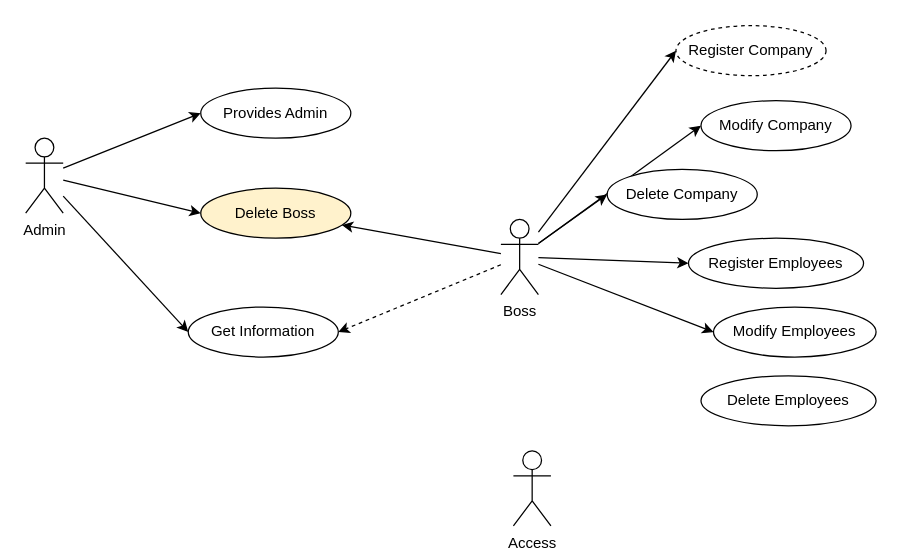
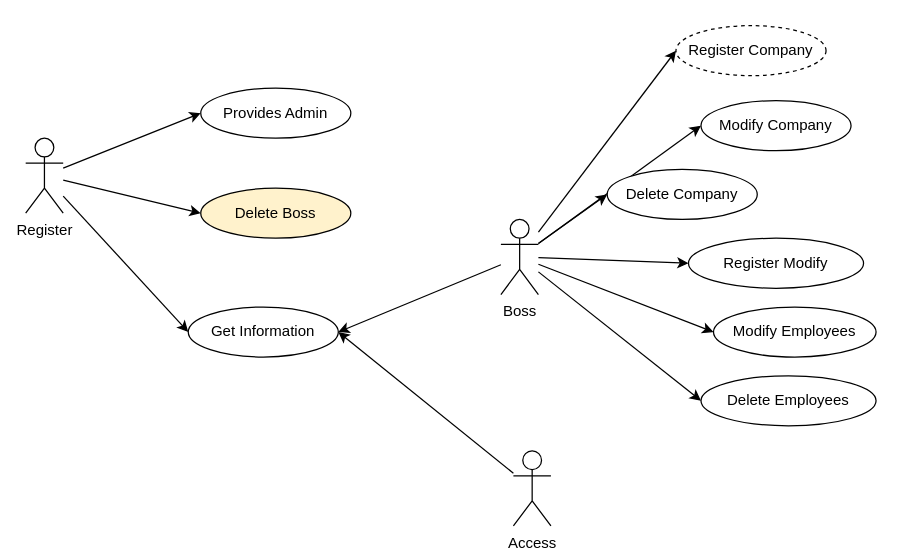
  <mxCell id="0" />
  <mxCell id="1" parent="0" />
  <mxCell id="2" style="edgeStyle=none;html=1;entryX=0;entryY=0.5;entryDx=0;entryDy=0;" parent="1" source="5" target="8" edge="1"><mxGeometry relative="1" as="geometry" /></mxCell>
  <mxCell id="3" style="edgeStyle=none;html=1;entryX=0;entryY=0.5;entryDx=0;entryDy=0;" parent="1" source="5" target="18" edge="1"><mxGeometry relative="1" as="geometry" /></mxCell>
  <mxCell id="4" style="edgeStyle=none;html=1;entryX=0;entryY=0.5;entryDx=0;entryDy=0;" parent="1" source="5" target="19" edge="1"><mxGeometry relative="1" as="geometry"><mxPoint x="160" y="220" as="targetPoint" /></mxGeometry></mxCell>
- <mxCell id="5" value="Admin" style="shape=umlActor;verticalLabelPosition=bottom;verticalAlign=top;html=1;" parent="1" vertex="1"><mxGeometry x="20" y="110" width="30" height="60" as="geometry" /></mxCell>
+ <mxCell id="5" value="Register" style="shape=umlActor;verticalLabelPosition=bottom;verticalAlign=top;html=1;" parent="1" vertex="1"><mxGeometry x="20" y="110" width="30" height="60" as="geometry" /></mxCell>
+ <mxCell id="6" style="edgeStyle=none;html=1;entryX=1;entryY=0.5;entryDx=0;entryDy=0;" parent="1" source="7" target="18" edge="1"><mxGeometry relative="1" as="geometry" /></mxCell>
  <mxCell id="7" value="Access" style="shape=umlActor;verticalLabelPosition=bottom;verticalAlign=top;html=1;" parent="1" vertex="1"><mxGeometry x="410" y="360" width="30" height="60" as="geometry" /></mxCell>
  <mxCell id="8" value="Provides Admin" style="ellipse;whiteSpace=wrap;html=1;" parent="1" vertex="1"><mxGeometry x="160" y="70" width="120" height="40" as="geometry" /></mxCell>
- <mxCell id="9" style="edgeStyle=none;html=1;entryX=1;entryY=0.5;entryDx=0;entryDy=0;dashed=1;" parent="1" source="16" target="18" edge="1"><mxGeometry relative="1" as="geometry" /></mxCell>
+ <mxCell id="9" style="edgeStyle=none;html=1;entryX=1;entryY=0.5;entryDx=0;entryDy=0;" parent="1" source="16" target="18" edge="1"><mxGeometry relative="1" as="geometry" /></mxCell>
  <mxCell id="10" style="edgeStyle=none;html=1;entryX=0;entryY=0.5;entryDx=0;entryDy=0;" parent="1" source="16" target="17" edge="1"><mxGeometry relative="1" as="geometry" /></mxCell>
  <mxCell id="11" style="edgeStyle=none;html=1;entryX=0;entryY=0.5;entryDx=0;entryDy=0;" parent="1" source="16" target="20" edge="1"><mxGeometry relative="1" as="geometry" /></mxCell>
- <mxCell id="12" style="edgeStyle=none;html=1;" parent="1" source="16" target="19" edge="1"><mxGeometry relative="1" as="geometry" /></mxCell>
+ <mxCell id="12" style="edgeStyle=none;html=1;entryX=0;entryY=0.5;entryDx=0;entryDy=0;" parent="1" source="16" target="24" edge="1"><mxGeometry relative="1" as="geometry" /></mxCell>
  <mxCell id="13" style="edgeStyle=none;html=1;entryX=0;entryY=0.5;entryDx=0;entryDy=0;" parent="1" source="16" target="23" edge="1"><mxGeometry relative="1" as="geometry" /></mxCell>
  <mxCell id="14" style="edgeStyle=none;html=1;entryX=0;entryY=0.5;entryDx=0;entryDy=0;" parent="1" source="16" target="22" edge="1"><mxGeometry relative="1" as="geometry" /></mxCell>
  <mxCell id="15" style="edgeStyle=none;html=1;entryX=0;entryY=0.5;entryDx=0;entryDy=0;" parent="1" source="16" target="21" edge="1"><mxGeometry relative="1" as="geometry" /></mxCell>
  <mxCell id="16" value="Boss" style="shape=umlActor;verticalLabelPosition=bottom;verticalAlign=top;html=1;" parent="1" vertex="1"><mxGeometry x="400" y="175" width="30" height="60" as="geometry" /></mxCell>
  <mxCell id="17" value="Register Company" style="ellipse;whiteSpace=wrap;html=1;dashed=1;" parent="1" vertex="1"><mxGeometry x="540" y="20" width="120" height="40" as="geometry" /></mxCell>
  <mxCell id="18" value="Get Information" style="ellipse;whiteSpace=wrap;html=1;" parent="1" vertex="1"><mxGeometry x="150" y="245" width="120" height="40" as="geometry" /></mxCell>
  <mxCell id="19" value="Delete Boss" style="ellipse;whiteSpace=wrap;html=1;fillColor=#fff2cc;" parent="1" vertex="1"><mxGeometry x="160" y="150" width="120" height="40" as="geometry" /></mxCell>
- <mxCell id="20" value="Register Employees" style="ellipse;whiteSpace=wrap;html=1;" parent="1" vertex="1"><mxGeometry x="550" y="190" width="140" height="40" as="geometry" /></mxCell>
+ <mxCell id="20" value="Register Modify" style="ellipse;whiteSpace=wrap;html=1;" parent="1" vertex="1"><mxGeometry x="550" y="190" width="140" height="40" as="geometry" /></mxCell>
  <mxCell id="21" value="Modify Company" style="ellipse;whiteSpace=wrap;html=1;" parent="1" vertex="1"><mxGeometry x="560" y="80" width="120" height="40" as="geometry" /></mxCell>
  <mxCell id="22" value="Delete Company" style="ellipse;whiteSpace=wrap;html=1;" parent="1" vertex="1"><mxGeometry x="485" y="135" width="120" height="40" as="geometry" /></mxCell>
  <mxCell id="23" value="Modify Employees" style="ellipse;whiteSpace=wrap;html=1;" parent="1" vertex="1"><mxGeometry x="570" y="245" width="130" height="40" as="geometry" /></mxCell>
  <mxCell id="24" value="Delete Employees" style="ellipse;whiteSpace=wrap;html=1;" parent="1" vertex="1"><mxGeometry x="560" y="300" width="140" height="40" as="geometry" /></mxCell>
